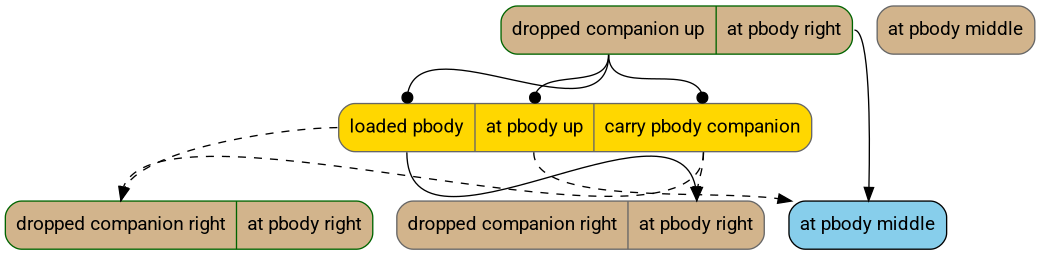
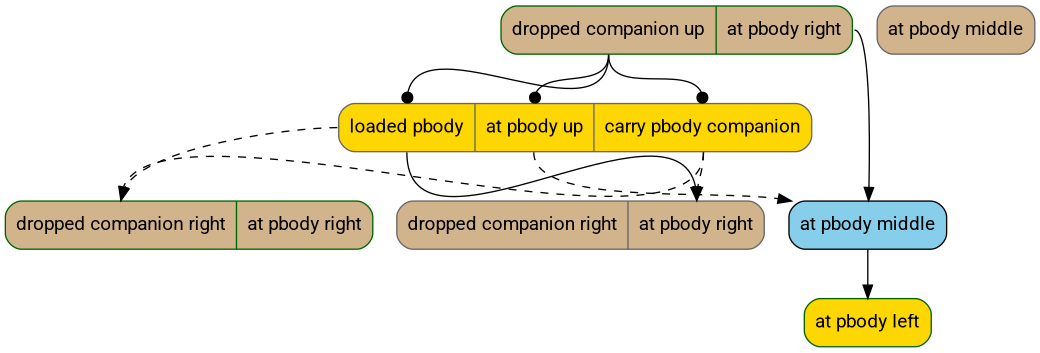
  digraph {
    fontname=Roboto
    node [shape=Mrecord style=filled fillcolor=tan color=darkgreen fontname=Roboto]
    edge [color=black headport=atpbodymiddle style=solid tailport=droppedcompanionup arrowhead=normal fontname=Roboto]
    n1 [label="<droppedcompanionup> dropped companion up|<atpbodyright> at pbody right"]
    n2 [label="<loadedpbody> loaded pbody|<atpbodyup> at pbody up|<carrypbodycompanion> carry pbody companion" fillcolor=gold color=gray40]
    n3 [label="<atpbodymiddle> at pbody middle" fillcolor=skyblue color=black]
    n4 [label="<droppedcompanionright> dropped companion right|<atpbodyright> at pbody right"]
    n5 [label="<droppedcompanionright> dropped companion right|<atpbodyright> at pbody right" color=gray40]
+   n6 [label="<atpbodyleft> at pbody left" fillcolor=gold]
    n7 [label="<atpbodymiddle> at pbody middle" color=gray40]
    n1 -> n2 [headport=loadedpbody arrowhead=dot]
    n1 -> n2 [headport=atpbodyup arrowhead=dot]
    n1 -> n2 [headport=carrypbodycompanion arrowhead=dot]
    n1 -> n3 [tailport=atpbodyright]
    n2 -> n3 [style=dashed tailport=atpbodyup]
    n2 -> n4 [headport=droppedcompanionright style=dashed tailport=loadedpbody]
    n2 -> n4 [headport=droppedcompanionright style=dashed tailport=carrypbodycompanion]
    n2 -> n5 [headport=atpbodyright tailport=loadedpbody]
    n2 -> n5 [headport=atpbodyright style=dashed tailport=carrypbodycompanion]
+   n3 -> n6 [headport=atpbodyleft tailport=atpbodymiddle]
  }
